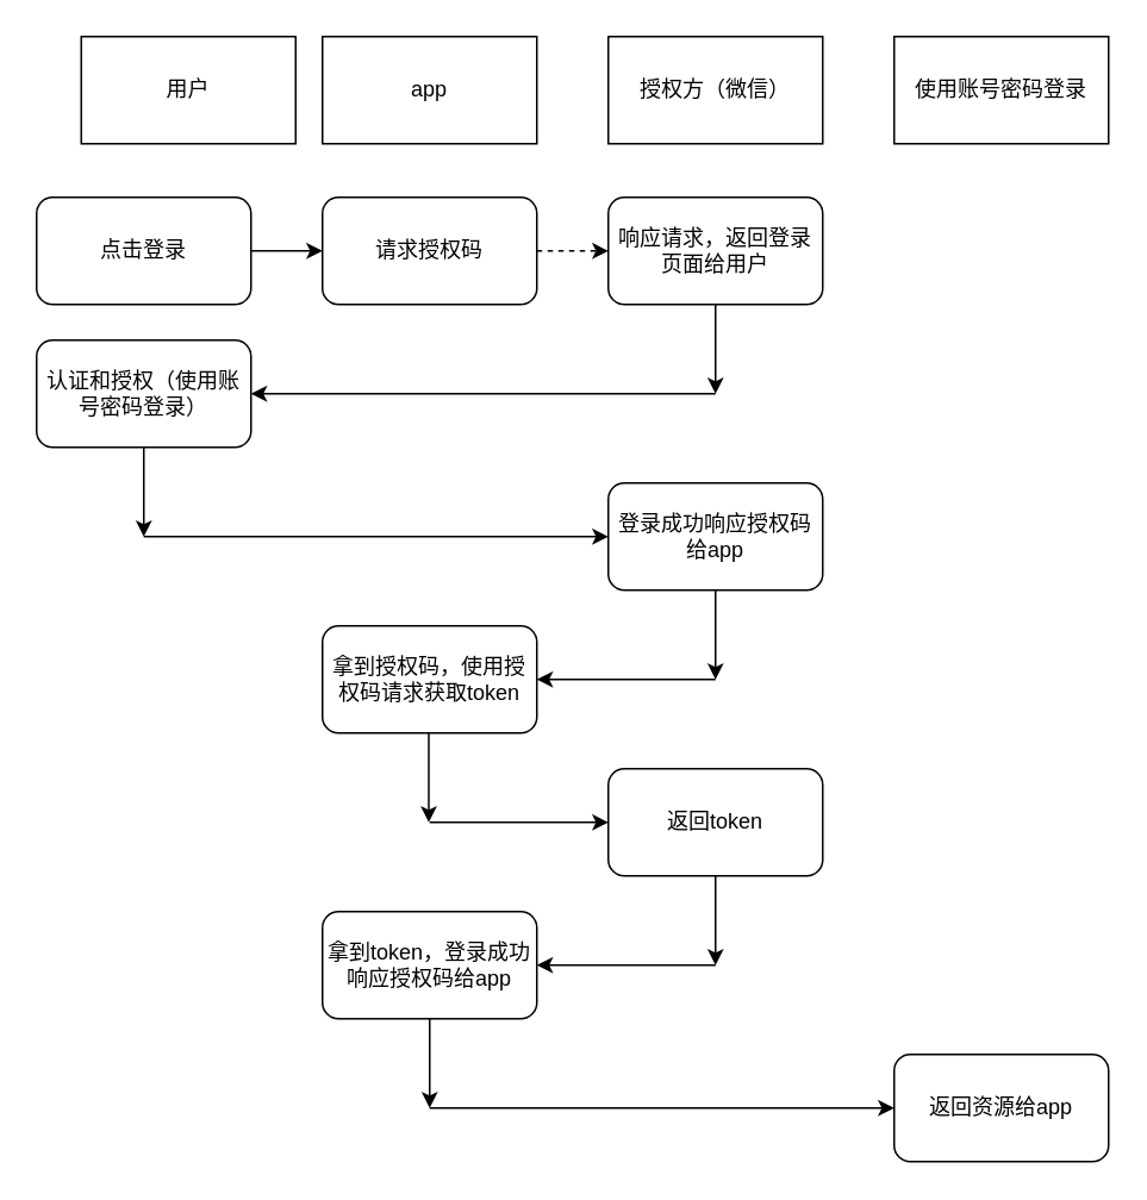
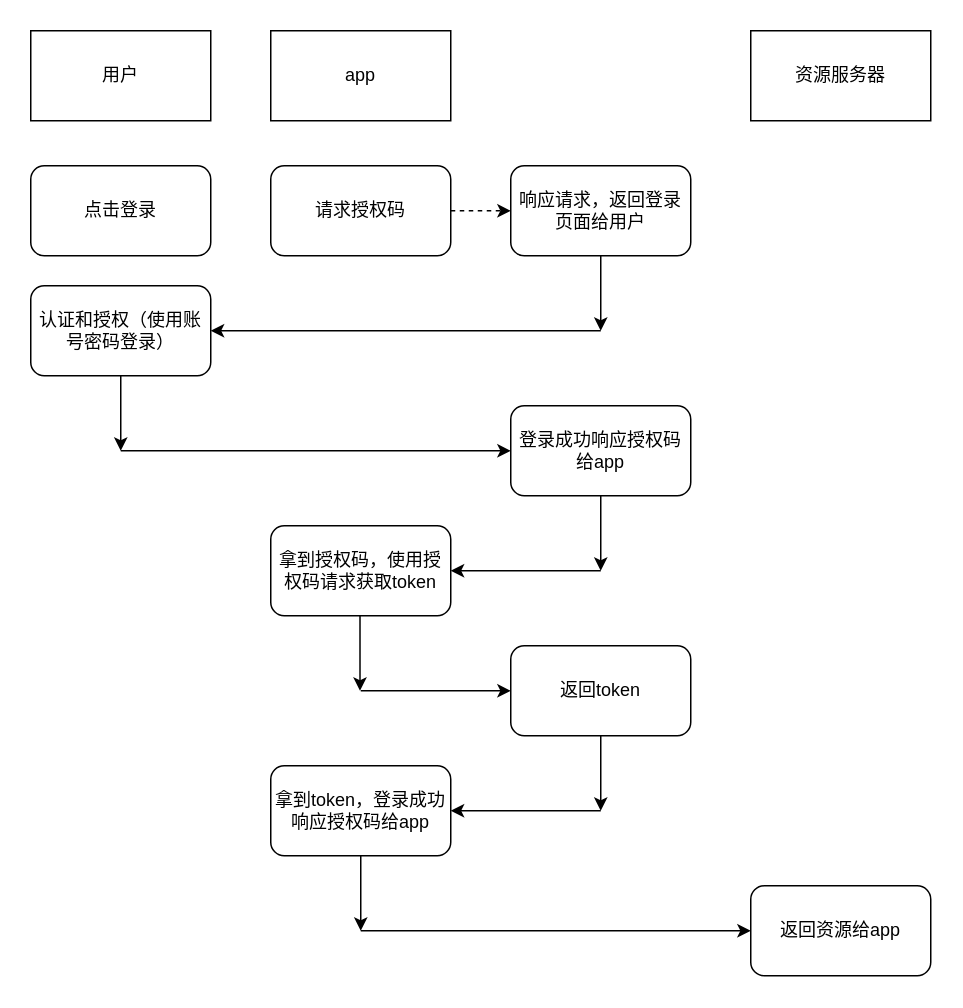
  <mxCell id="0" />
  <mxCell id="1" parent="0" />
- <mxCell id="2" value="用户" style="rounded=0;whiteSpace=wrap;html=1;" vertex="1" parent="1"><mxGeometry x="45" y="20" width="120" height="60" as="geometry" /></mxCell>
- <mxCell id="3" value="授权方（微信）" style="rounded=0;whiteSpace=wrap;html=1;" vertex="1" parent="1"><mxGeometry x="340" y="20" width="120" height="60" as="geometry" /></mxCell>
+ <mxCell id="2" value="用户" style="rounded=0;whiteSpace=wrap;html=1;" vertex="1" parent="1"><mxGeometry x="20" y="20" width="120" height="60" as="geometry" /></mxCell>
  <mxCell id="4" value="app" style="rounded=0;whiteSpace=wrap;html=1;" vertex="1" parent="1"><mxGeometry x="180" y="20" width="120" height="60" as="geometry" /></mxCell>
- <mxCell id="5" value="使用账号密码登录" style="rounded=0;whiteSpace=wrap;html=1;" vertex="1" parent="1"><mxGeometry x="500" y="20" width="120" height="60" as="geometry" /></mxCell>
- <mxCell id="6" value="" style="edgeStyle=orthogonalEdgeStyle;rounded=0;orthogonalLoop=1;jettySize=auto;html=1;" edge="1" parent="1" source="7" target="9"><mxGeometry relative="1" as="geometry" /></mxCell>
+ <mxCell id="5" value="资源服务器" style="rounded=0;whiteSpace=wrap;html=1;" vertex="1" parent="1"><mxGeometry x="500" y="20" width="120" height="60" as="geometry" /></mxCell>
  <mxCell id="7" value="点击登录" style="rounded=1;whiteSpace=wrap;html=1;" vertex="1" parent="1"><mxGeometry x="20" y="110" width="120" height="60" as="geometry" /></mxCell>
  <mxCell id="8" value="" style="edgeStyle=orthogonalEdgeStyle;rounded=0;orthogonalLoop=1;jettySize=auto;html=1;dashed=1;" edge="1" parent="1" source="9" target="11"><mxGeometry relative="1" as="geometry" /></mxCell>
  <mxCell id="9" value="请求授权码" style="whiteSpace=wrap;html=1;rounded=1;" vertex="1" parent="1"><mxGeometry x="180" y="110" width="120" height="60" as="geometry" /></mxCell>
  <mxCell id="10" style="edgeStyle=orthogonalEdgeStyle;rounded=0;orthogonalLoop=1;jettySize=auto;html=1;" edge="1" parent="1" source="11"><mxGeometry relative="1" as="geometry"><mxPoint x="400" y="220" as="targetPoint" /></mxGeometry></mxCell>
  <mxCell id="11" value="响应请求，返回登录页面给用户" style="rounded=1;whiteSpace=wrap;html=1;" vertex="1" parent="1"><mxGeometry x="340" y="110" width="120" height="60" as="geometry" /></mxCell>
  <mxCell id="12" value="" style="endArrow=classic;html=1;rounded=0;" edge="1" parent="1" target="13"><mxGeometry width="50" height="50" relative="1" as="geometry"><mxPoint x="400" y="220" as="sourcePoint" /><mxPoint x="140" y="220" as="targetPoint" /></mxGeometry></mxCell>
  <mxCell id="13" value="认证和授权（使用账号密码登录）" style="rounded=1;whiteSpace=wrap;html=1;" vertex="1" parent="1"><mxGeometry x="20" y="190" width="120" height="60" as="geometry" /></mxCell>
  <mxCell id="14" value="" style="endArrow=classic;html=1;rounded=0;exitX=0.5;exitY=1;exitDx=0;exitDy=0;" edge="1" parent="1" source="13"><mxGeometry width="50" height="50" relative="1" as="geometry"><mxPoint x="120" y="330" as="sourcePoint" /><mxPoint x="80" y="300" as="targetPoint" /></mxGeometry></mxCell>
  <mxCell id="15" value="" style="endArrow=classic;html=1;rounded=0;" edge="1" parent="1" target="16"><mxGeometry width="50" height="50" relative="1" as="geometry"><mxPoint x="80" y="300" as="sourcePoint" /><mxPoint x="360" y="300" as="targetPoint" /></mxGeometry></mxCell>
  <mxCell id="16" value="登录成功响应授权码给app" style="rounded=1;whiteSpace=wrap;html=1;" vertex="1" parent="1"><mxGeometry x="340" y="270" width="120" height="60" as="geometry" /></mxCell>
  <mxCell id="17" value="" style="endArrow=classic;html=1;rounded=0;exitX=0.5;exitY=1;exitDx=0;exitDy=0;" edge="1" parent="1" source="16"><mxGeometry width="50" height="50" relative="1" as="geometry"><mxPoint x="400" y="400" as="sourcePoint" /><mxPoint x="400" y="380" as="targetPoint" /></mxGeometry></mxCell>
  <mxCell id="18" value="" style="endArrow=classic;html=1;rounded=0;" edge="1" parent="1" target="19"><mxGeometry width="50" height="50" relative="1" as="geometry"><mxPoint x="400" y="380" as="sourcePoint" /><mxPoint x="260" y="380" as="targetPoint" /></mxGeometry></mxCell>
  <mxCell id="19" value="拿到授权码，使用授权码请求获取token" style="rounded=1;whiteSpace=wrap;html=1;" vertex="1" parent="1"><mxGeometry x="180" y="350" width="120" height="60" as="geometry" /></mxCell>
  <mxCell id="20" value="" style="endArrow=classic;html=1;rounded=0;exitX=0.5;exitY=1;exitDx=0;exitDy=0;" edge="1" parent="1"><mxGeometry width="50" height="50" relative="1" as="geometry"><mxPoint x="239.5" y="410" as="sourcePoint" /><mxPoint x="239.5" y="460" as="targetPoint" /></mxGeometry></mxCell>
  <mxCell id="21" value="" style="endArrow=classic;html=1;rounded=0;" edge="1" parent="1" target="22"><mxGeometry width="50" height="50" relative="1" as="geometry"><mxPoint x="240" y="460" as="sourcePoint" /><mxPoint x="380" y="460" as="targetPoint" /></mxGeometry></mxCell>
  <mxCell id="22" value="返回token" style="rounded=1;whiteSpace=wrap;html=1;" vertex="1" parent="1"><mxGeometry x="340" y="430" width="120" height="60" as="geometry" /></mxCell>
  <mxCell id="23" value="" style="endArrow=classic;html=1;rounded=0;exitX=0.5;exitY=1;exitDx=0;exitDy=0;" edge="1" parent="1" source="22"><mxGeometry width="50" height="50" relative="1" as="geometry"><mxPoint x="420" y="530" as="sourcePoint" /><mxPoint x="400" y="540" as="targetPoint" /></mxGeometry></mxCell>
  <mxCell id="24" value="" style="endArrow=classic;html=1;rounded=0;" edge="1" parent="1" target="25"><mxGeometry width="50" height="50" relative="1" as="geometry"><mxPoint x="400" y="540" as="sourcePoint" /><mxPoint x="240" y="540" as="targetPoint" /></mxGeometry></mxCell>
  <mxCell id="25" value="拿到token，登录成功响应授权码给app" style="rounded=1;whiteSpace=wrap;html=1;" vertex="1" parent="1"><mxGeometry x="180" y="510" width="120" height="60" as="geometry" /></mxCell>
  <mxCell id="26" value="" style="endArrow=classic;html=1;rounded=0;exitX=0.5;exitY=1;exitDx=0;exitDy=0;" edge="1" parent="1" source="25"><mxGeometry width="50" height="50" relative="1" as="geometry"><mxPoint x="330" y="360" as="sourcePoint" /><mxPoint x="240" y="620" as="targetPoint" /></mxGeometry></mxCell>
  <mxCell id="27" value="" style="endArrow=classic;html=1;rounded=0;" edge="1" parent="1" target="28"><mxGeometry width="50" height="50" relative="1" as="geometry"><mxPoint x="240" y="620" as="sourcePoint" /><mxPoint x="530" y="620" as="targetPoint" /></mxGeometry></mxCell>
  <mxCell id="28" value="返回资源给app" style="rounded=1;whiteSpace=wrap;html=1;" vertex="1" parent="1"><mxGeometry x="500" y="590" width="120" height="60" as="geometry" /></mxCell>
